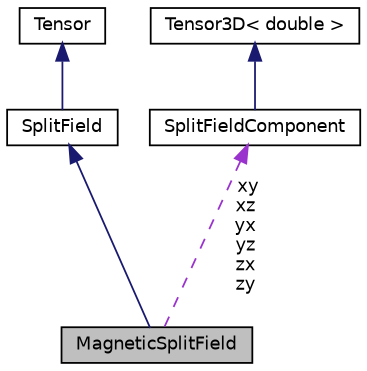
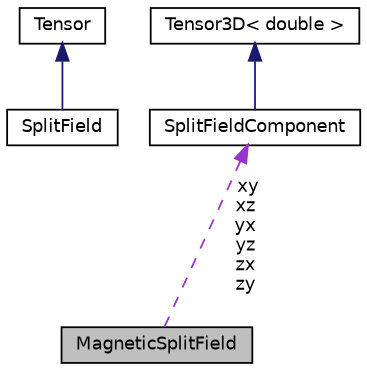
  digraph {
    node [color=black fillcolor=white fontname=Helvetica fontsize=10 shape=record style=filled]
    edge [color=midnightblue dir=back fontname=Helvetica fontsize=10 labelfontname=Helvetica labelfontsize=10 style=solid]
    n1 [fillcolor=grey75 fontcolor=black height=0.2 label=MagneticSplitField width=0.4]
    n2 [height=0.2 label=SplitField width=0.4]
    n3 [height=0.2 label=Tensor width=0.4]
    n4 [height=0.2 label=SplitFieldComponent width=0.4]
    n5 [height=0.2 label="Tensor3D\< double \>" width=0.4]
-   n2 -> n1
    n3 -> n2
    n4 -> n1 [color=darkorchid3 label=" xy\nxz\nyx\nyz\nzx\nzy" style=dashed]
    n5 -> n4
  }
